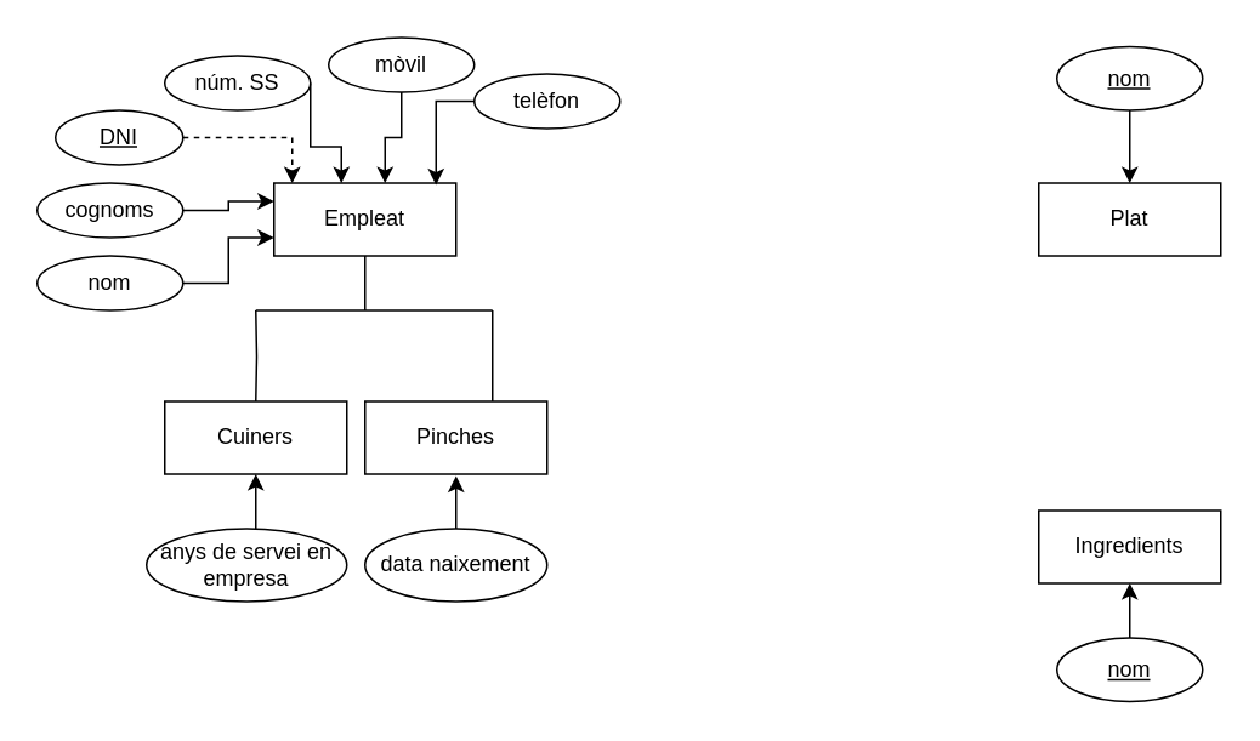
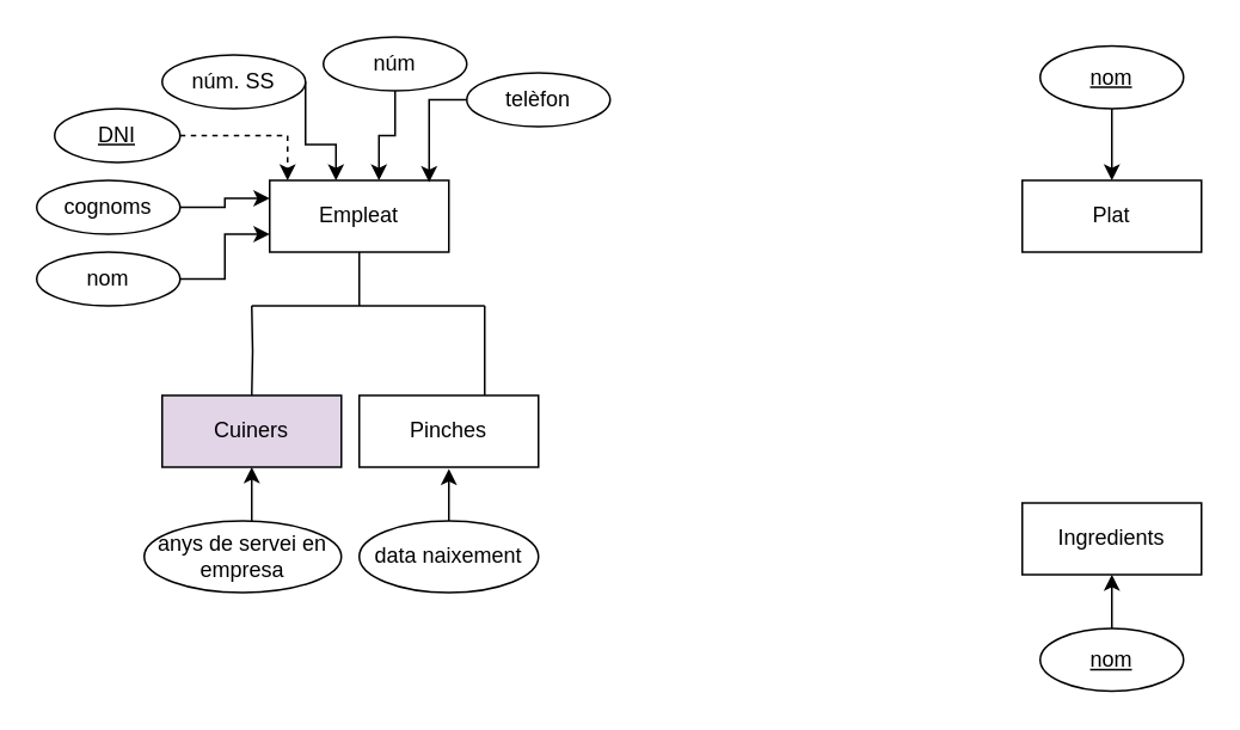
  <mxCell id="0" />
  <mxCell id="1" parent="0" />
  <mxCell id="2" value="Empleat" style="whiteSpace=wrap;html=1;align=center;" vertex="1" parent="1"><mxGeometry x="150" y="100" width="100" height="40" as="geometry" /></mxCell>
  <mxCell id="3" style="edgeStyle=orthogonalEdgeStyle;rounded=0;orthogonalLoop=1;jettySize=auto;html=1;entryX=0;entryY=0.75;entryDx=0;entryDy=0;" edge="1" parent="1" source="4" target="2"><mxGeometry relative="1" as="geometry" /></mxCell>
  <mxCell id="4" value="nom" style="ellipse;whiteSpace=wrap;html=1;align=center;" vertex="1" parent="1"><mxGeometry x="20" y="140" width="80" height="30" as="geometry" /></mxCell>
  <mxCell id="5" style="edgeStyle=orthogonalEdgeStyle;rounded=0;orthogonalLoop=1;jettySize=auto;html=1;entryX=0;entryY=0.25;entryDx=0;entryDy=0;" edge="1" parent="1" source="6" target="2"><mxGeometry relative="1" as="geometry" /></mxCell>
  <mxCell id="6" value="cognoms" style="ellipse;whiteSpace=wrap;html=1;align=center;" vertex="1" parent="1"><mxGeometry x="20" y="100" width="80" height="30" as="geometry" /></mxCell>
  <mxCell id="7" style="edgeStyle=orthogonalEdgeStyle;rounded=0;orthogonalLoop=1;jettySize=auto;html=1;" edge="1" parent="1" source="8"><mxGeometry relative="1" as="geometry"><mxPoint x="187" y="100" as="targetPoint" /><Array as="points"><mxPoint x="170" y="80" /><mxPoint x="187" y="80" /></Array></mxGeometry></mxCell>
  <mxCell id="8" value="núm. SS" style="ellipse;whiteSpace=wrap;html=1;align=center;" vertex="1" parent="1"><mxGeometry x="90" y="30" width="80" height="30" as="geometry" /></mxCell>
  <mxCell id="9" style="edgeStyle=orthogonalEdgeStyle;rounded=0;orthogonalLoop=1;jettySize=auto;html=1;entryX=0.89;entryY=0.025;entryDx=0;entryDy=0;entryPerimeter=0;" edge="1" parent="1" source="10" target="2"><mxGeometry relative="1" as="geometry" /></mxCell>
  <mxCell id="10" value="telèfon" style="ellipse;whiteSpace=wrap;html=1;align=center;" vertex="1" parent="1"><mxGeometry x="260" y="40" width="80" height="30" as="geometry" /></mxCell>
  <mxCell id="11" style="edgeStyle=orthogonalEdgeStyle;rounded=0;orthogonalLoop=1;jettySize=auto;html=1;entryX=0.61;entryY=0;entryDx=0;entryDy=0;entryPerimeter=0;" edge="1" parent="1" source="12" target="2"><mxGeometry relative="1" as="geometry" /></mxCell>
- <mxCell id="12" value="mòvil" style="ellipse;whiteSpace=wrap;html=1;align=center;" vertex="1" parent="1"><mxGeometry x="180" y="20" width="80" height="30" as="geometry" /></mxCell>
+ <mxCell id="12" value="núm" style="ellipse;whiteSpace=wrap;html=1;align=center;" vertex="1" parent="1"><mxGeometry x="180" y="20" width="80" height="30" as="geometry" /></mxCell>
  <mxCell id="13" style="edgeStyle=orthogonalEdgeStyle;rounded=0;orthogonalLoop=1;jettySize=auto;html=1;entryX=0.1;entryY=0;entryDx=0;entryDy=0;entryPerimeter=0;dashed=1;" edge="1" parent="1" source="14" target="2"><mxGeometry relative="1" as="geometry" /></mxCell>
  <mxCell id="14" value="DNI" style="ellipse;whiteSpace=wrap;html=1;align=center;fontStyle=4;" vertex="1" parent="1"><mxGeometry x="30" y="60" width="70" height="30" as="geometry" /></mxCell>
- <mxCell id="15" value="Cuiners" style="whiteSpace=wrap;html=1;align=center;" vertex="1" parent="1"><mxGeometry x="90" y="220" width="100" height="40" as="geometry" /></mxCell>
+ <mxCell id="15" value="Cuiners" style="whiteSpace=wrap;html=1;align=center;fillColor=#e1d5e7;" vertex="1" parent="1"><mxGeometry x="90" y="220" width="100" height="40" as="geometry" /></mxCell>
  <mxCell id="16" value="Pinches" style="whiteSpace=wrap;html=1;align=center;" vertex="1" parent="1"><mxGeometry x="200" y="220" width="100" height="40" as="geometry" /></mxCell>
  <mxCell id="17" value="" style="endArrow=none;html=1;rounded=0;edgeStyle=orthogonalEdgeStyle;exitX=0.5;exitY=1;exitDx=0;exitDy=0;" edge="1" parent="1" source="2"><mxGeometry relative="1" as="geometry"><mxPoint x="190" y="170" as="sourcePoint" /><mxPoint x="200" y="170" as="targetPoint" /></mxGeometry></mxCell>
  <mxCell id="18" value="" style="endArrow=none;html=1;rounded=0;edgeStyle=orthogonalEdgeStyle;" edge="1" parent="1"><mxGeometry relative="1" as="geometry"><mxPoint x="140" y="170" as="sourcePoint" /><mxPoint x="270" y="170" as="targetPoint" /></mxGeometry></mxCell>
  <mxCell id="19" value="" style="endArrow=none;html=1;rounded=0;edgeStyle=orthogonalEdgeStyle;entryX=0.5;entryY=0;entryDx=0;entryDy=0;" edge="1" parent="1" target="15"><mxGeometry relative="1" as="geometry"><mxPoint x="140" y="170" as="sourcePoint" /><mxPoint x="190" y="230" as="targetPoint" /></mxGeometry></mxCell>
  <mxCell id="20" value="" style="endArrow=none;html=1;rounded=0;edgeStyle=orthogonalEdgeStyle;entryX=0.5;entryY=0;entryDx=0;entryDy=0;" edge="1" parent="1"><mxGeometry relative="1" as="geometry"><mxPoint x="270" y="170" as="sourcePoint" /><mxPoint x="270" y="220" as="targetPoint" /></mxGeometry></mxCell>
  <mxCell id="21" style="edgeStyle=orthogonalEdgeStyle;rounded=0;orthogonalLoop=1;jettySize=auto;html=1;entryX=0.5;entryY=1;entryDx=0;entryDy=0;" edge="1" parent="1" source="22" target="15"><mxGeometry relative="1" as="geometry"><Array as="points"><mxPoint x="100" y="300" /><mxPoint x="140" y="300" /></Array></mxGeometry></mxCell>
  <mxCell id="22" value="anys de servei en empresa" style="ellipse;whiteSpace=wrap;html=1;align=center;" vertex="1" parent="1"><mxGeometry x="80" y="290" width="110" height="40" as="geometry" /></mxCell>
  <mxCell id="23" style="edgeStyle=orthogonalEdgeStyle;rounded=0;orthogonalLoop=1;jettySize=auto;html=1;" edge="1" parent="1" source="24"><mxGeometry relative="1" as="geometry"><mxPoint x="250" y="261" as="targetPoint" /><Array as="points"><mxPoint x="250" y="290" /><mxPoint x="250" y="290" /></Array></mxGeometry></mxCell>
  <mxCell id="24" value="data naixement" style="ellipse;whiteSpace=wrap;html=1;align=center;" vertex="1" parent="1"><mxGeometry x="200" y="290" width="100" height="40" as="geometry" /></mxCell>
  <mxCell id="25" value="Plat" style="whiteSpace=wrap;html=1;align=center;" vertex="1" parent="1"><mxGeometry x="570" y="100" width="100" height="40" as="geometry" /></mxCell>
  <mxCell id="26" value="Ingredients" style="whiteSpace=wrap;html=1;align=center;" vertex="1" parent="1"><mxGeometry x="570" y="280" width="100" height="40" as="geometry" /></mxCell>
  <mxCell id="27" style="edgeStyle=orthogonalEdgeStyle;rounded=0;orthogonalLoop=1;jettySize=auto;html=1;" edge="1" parent="1" source="28" target="25"><mxGeometry relative="1" as="geometry" /></mxCell>
  <mxCell id="28" value="nom" style="ellipse;whiteSpace=wrap;html=1;align=center;fontStyle=4;" vertex="1" parent="1"><mxGeometry x="580" y="25" width="80" height="35" as="geometry" /></mxCell>
  <mxCell id="29" style="edgeStyle=orthogonalEdgeStyle;rounded=0;orthogonalLoop=1;jettySize=auto;html=1;" edge="1" parent="1" source="30" target="26"><mxGeometry relative="1" as="geometry" /></mxCell>
  <mxCell id="30" value="nom" style="ellipse;whiteSpace=wrap;html=1;align=center;fontStyle=4;" vertex="1" parent="1"><mxGeometry x="580" y="350" width="80" height="35" as="geometry" /></mxCell>
